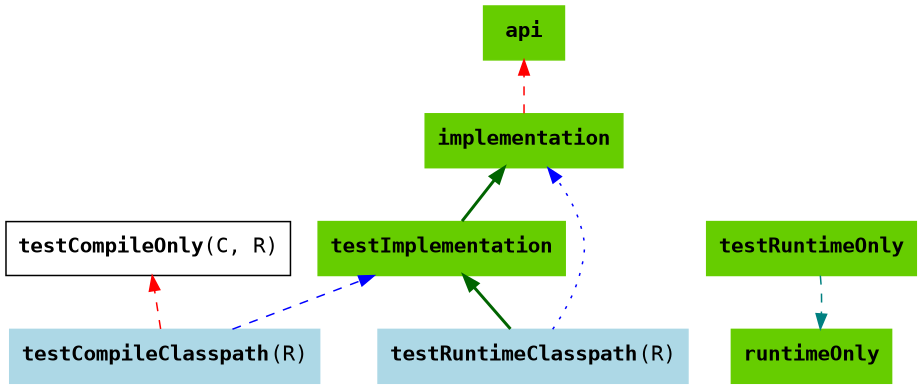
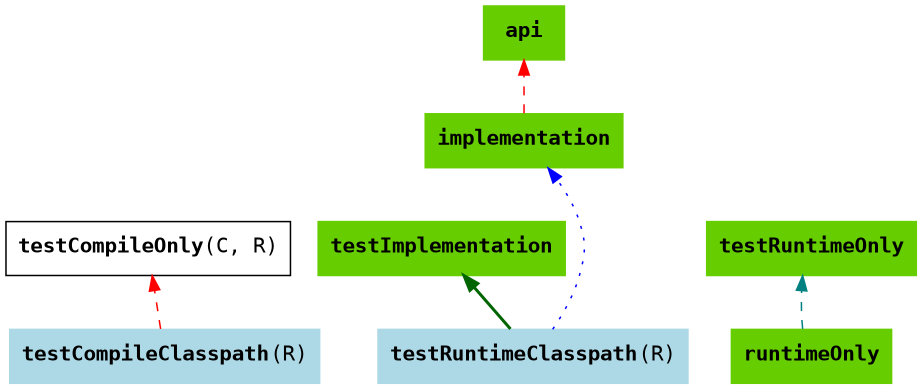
  digraph {
    fontname="DejaVu Sans Mono"
    rankdir=BT
    node [bgcolor=chartreuse3 color=chartreuse3 fontname="DejaVu Sans Mono" shape=box style=filled]
    edge [color=red fontname="DejaVu Sans Mono" style=dashed]
    n1 [label=<<B>api</B>>]
    n2 [label=<<B>implementation</B>>]
    n3 [label=<<B>runtimeOnly</B>>]
    n4 [bgcolor=lightblue color=lightblue label=<<B>testCompileClasspath</B>(R)>]
    n5 [label=<<B>testCompileOnly</B>(C, R)> bgcolor="" color="" style=""]
    n6 [label=<<B>testImplementation</B>>]
    n7 [bgcolor=lightblue color=lightblue label=<<B>testRuntimeClasspath</B>(R)>]
    n8 [label=<<B>testRuntimeOnly</B>>]
    n2 -> n1
    n4 -> n5
-   n4 -> n6 [color=blue]
-   n6 -> n2 [color=darkgreen style=bold]
    n7 -> n2 [color=blue style=dotted]
    n7 -> n6 [color=darkgreen style=bold]
-   n8 -> n3 [color=teal]
+   n3 -> n8 [color=teal]
  }
